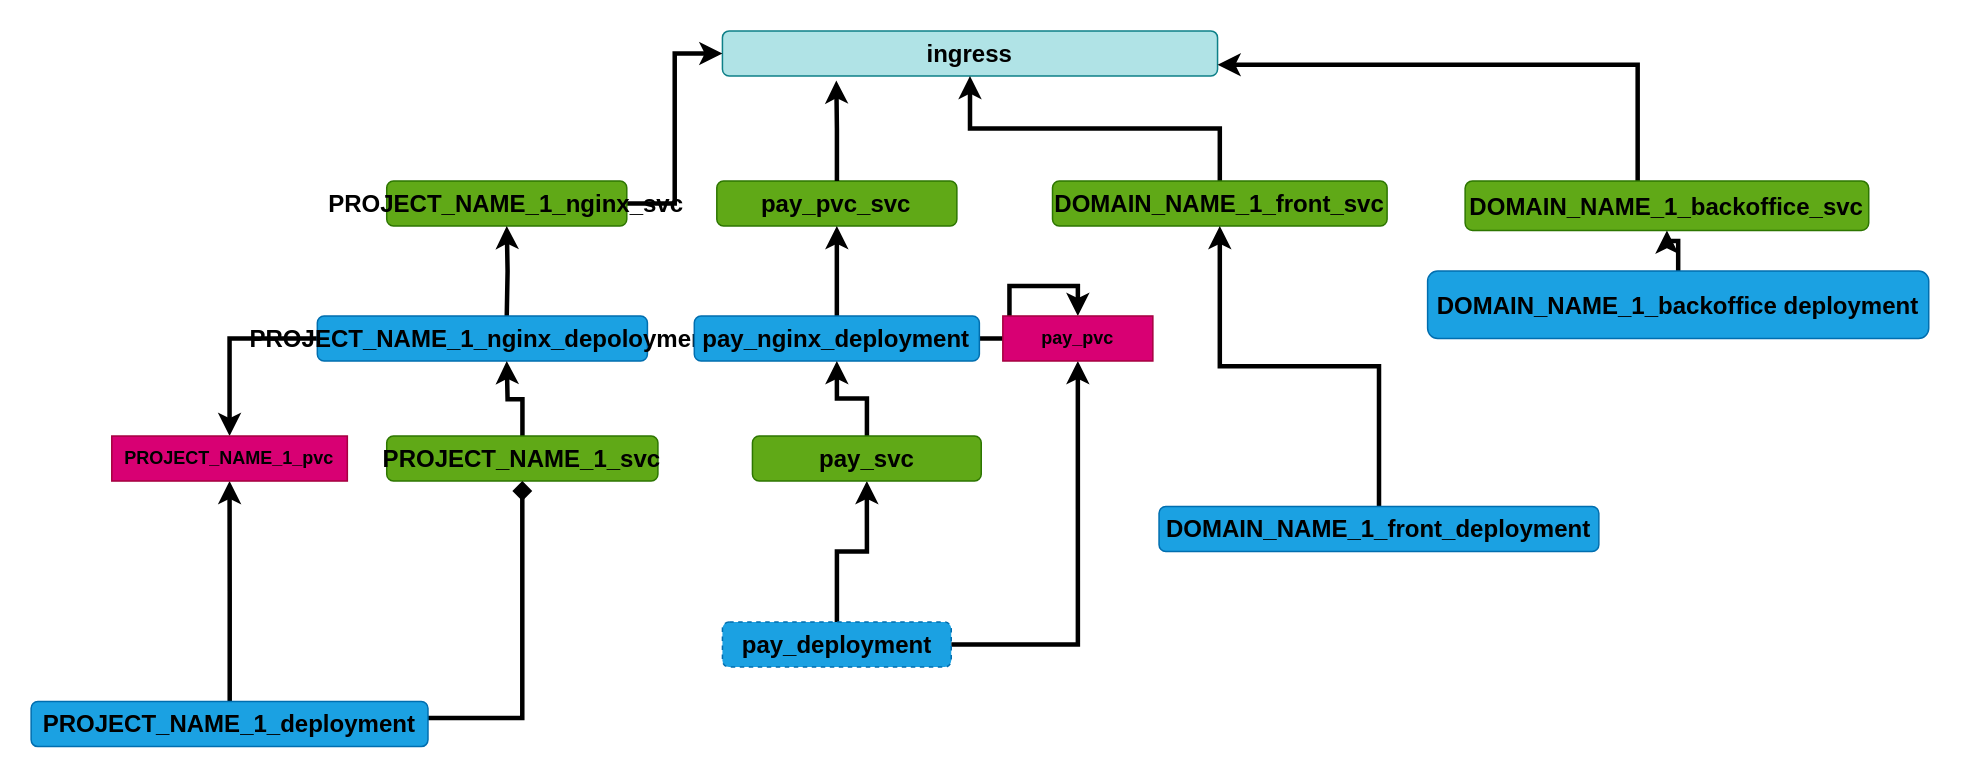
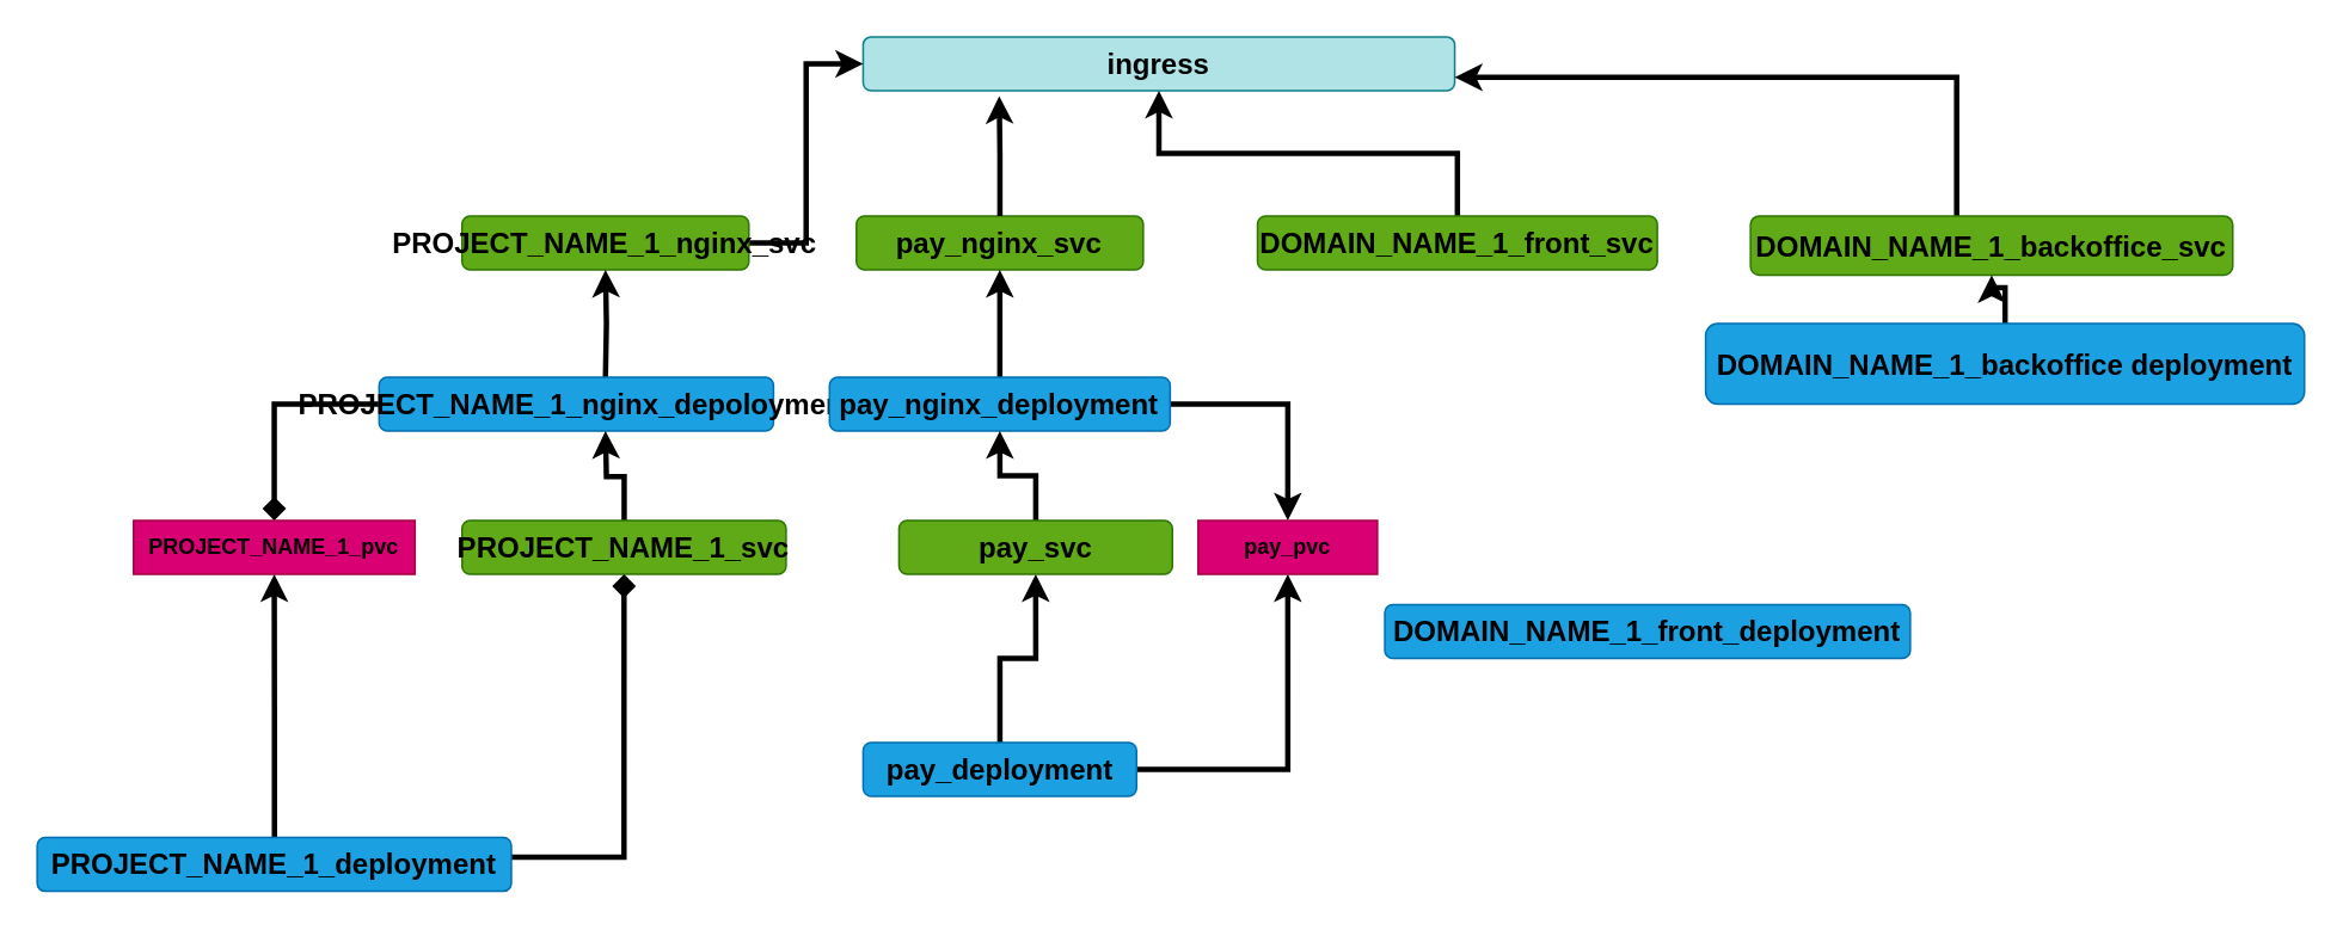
  <mxCell id="0" />
  <mxCell id="1" parent="0" />
  <mxCell id="2" value="&lt;font size=&quot;1&quot; color=&quot;#000000&quot;&gt;&lt;b style=&quot;font-size: 16px;&quot;&gt;ingress&lt;/b&gt;&lt;/font&gt;" style="rounded=1;whiteSpace=wrap;html=1;fillColor=#b0e3e6;strokeColor=#0e8088;" parent="1" vertex="1"><mxGeometry x="481" y="20" width="330" height="30" as="geometry" /></mxCell>
  <mxCell id="3" style="edgeStyle=orthogonalEdgeStyle;rounded=0;orthogonalLoop=1;jettySize=auto;html=1;entryX=0;entryY=0.5;entryDx=0;entryDy=0;strokeColor=#000000;strokeWidth=3;" parent="1" source="4" target="2" edge="1"><mxGeometry relative="1" as="geometry" /></mxCell>
  <mxCell id="4" value="&lt;font size=&quot;1&quot; color=&quot;#000000&quot;&gt;&lt;b style=&quot;font-size: 16px;&quot;&gt;PROJECT_NAME_1_nginx_svc&lt;/b&gt;&lt;/font&gt;" style="rounded=1;whiteSpace=wrap;html=1;fillColor=#60a917;strokeColor=#2D7600;fontColor=#ffffff;" parent="1" vertex="1"><mxGeometry x="257.25" y="120" width="160" height="30" as="geometry" /></mxCell>
  <mxCell id="5" style="edgeStyle=orthogonalEdgeStyle;rounded=0;orthogonalLoop=1;jettySize=auto;html=1;entryX=0.5;entryY=1;entryDx=0;entryDy=0;strokeColor=#000000;strokeWidth=3;" parent="1" target="4" edge="1"><mxGeometry relative="1" as="geometry"><mxPoint x="337.25" y="210" as="sourcePoint" /></mxGeometry></mxCell>
- <mxCell id="6" style="edgeStyle=orthogonalEdgeStyle;rounded=0;orthogonalLoop=1;jettySize=auto;html=1;exitX=0;exitY=0.5;exitDx=0;exitDy=0;entryX=0.5;entryY=0;entryDx=0;entryDy=0;strokeColor=#000000;strokeWidth=3;" parent="1" source="7" target="31" edge="1"><mxGeometry relative="1" as="geometry" /></mxCell>
+ <mxCell id="6" style="edgeStyle=orthogonalEdgeStyle;rounded=0;orthogonalLoop=1;jettySize=auto;html=1;exitX=0;exitY=0.5;exitDx=0;exitDy=0;entryX=0.5;entryY=0;entryDx=0;entryDy=0;strokeColor=#000000;strokeWidth=3;endArrow=diamond;" parent="1" source="7" target="31" edge="1"><mxGeometry relative="1" as="geometry" /></mxCell>
  <mxCell id="7" value="&lt;font size=&quot;1&quot; color=&quot;#000000&quot;&gt;&lt;b style=&quot;font-size: 16px;&quot;&gt;PROJECT_NAME_1_nginx_depoloyment&lt;/b&gt;&lt;/font&gt;" style="rounded=1;whiteSpace=wrap;html=1;fillColor=#1ba1e2;strokeColor=#006EAF;fontColor=#ffffff;" parent="1" vertex="1"><mxGeometry x="211" y="210" width="220" height="30" as="geometry" /></mxCell>
  <mxCell id="8" style="edgeStyle=orthogonalEdgeStyle;rounded=0;orthogonalLoop=1;jettySize=auto;html=1;entryX=0.5;entryY=1;entryDx=0;entryDy=0;strokeColor=#000000;strokeWidth=3;" parent="1" source="9" edge="1"><mxGeometry relative="1" as="geometry"><mxPoint x="337.25" y="240" as="targetPoint" /></mxGeometry></mxCell>
  <mxCell id="9" value="&lt;font size=&quot;1&quot; color=&quot;#000000&quot;&gt;&lt;b style=&quot;font-size: 16px;&quot;&gt;PROJECT_NAME_1_svc&lt;/b&gt;&lt;/font&gt;" style="rounded=1;whiteSpace=wrap;html=1;fillColor=#60a917;strokeColor=#2D7600;fontColor=#ffffff;" parent="1" vertex="1"><mxGeometry x="257.25" y="290" width="180.75" height="30" as="geometry" /></mxCell>
  <mxCell id="10" style="edgeStyle=orthogonalEdgeStyle;rounded=0;orthogonalLoop=1;jettySize=auto;html=1;entryX=0.5;entryY=1;entryDx=0;entryDy=0;strokeColor=#000000;strokeWidth=3;endArrow=diamond;" parent="1" source="12" target="9" edge="1"><mxGeometry relative="1" as="geometry"><Array as="points"><mxPoint x="348" y="478" /></Array></mxGeometry></mxCell>
  <mxCell id="11" style="edgeStyle=orthogonalEdgeStyle;rounded=0;orthogonalLoop=1;jettySize=auto;html=1;entryX=0.5;entryY=1;entryDx=0;entryDy=0;strokeColor=#000000;strokeWidth=3;" parent="1" source="12" target="31" edge="1"><mxGeometry relative="1" as="geometry" /></mxCell>
  <mxCell id="12" value="&lt;font size=&quot;1&quot; color=&quot;#000000&quot;&gt;&lt;b style=&quot;font-size: 16px;&quot;&gt;PROJECT_NAME_1_deployment&lt;/b&gt;&lt;/font&gt;" style="rounded=1;whiteSpace=wrap;html=1;fillColor=#1ba1e2;strokeColor=#006EAF;fontColor=#ffffff;" parent="1" vertex="1"><mxGeometry x="20.25" y="467" width="264.5" height="30" as="geometry" /></mxCell>
- <mxCell id="13" value="&lt;font size=&quot;1&quot; color=&quot;#000000&quot;&gt;&lt;b style=&quot;font-size: 16px;&quot;&gt;pay_pvc_svc&lt;/b&gt;&lt;/font&gt;" style="rounded=1;whiteSpace=wrap;html=1;fillColor=#60a917;strokeColor=#2D7600;fontColor=#ffffff;" parent="1" vertex="1"><mxGeometry x="477.25" y="120" width="160" height="30" as="geometry" /></mxCell>
+ <mxCell id="13" value="&lt;font size=&quot;1&quot; color=&quot;#000000&quot;&gt;&lt;b style=&quot;font-size: 16px;&quot;&gt;pay_nginx_svc&lt;/b&gt;&lt;/font&gt;" style="rounded=1;whiteSpace=wrap;html=1;fillColor=#60a917;strokeColor=#2D7600;fontColor=#ffffff;" parent="1" vertex="1"><mxGeometry x="477.25" y="120" width="160" height="30" as="geometry" /></mxCell>
  <mxCell id="14" style="edgeStyle=orthogonalEdgeStyle;rounded=0;orthogonalLoop=1;jettySize=auto;html=1;entryX=0.5;entryY=1;entryDx=0;entryDy=0;strokeColor=#000000;strokeWidth=3;" parent="1" source="15" target="2" edge="1"><mxGeometry relative="1" as="geometry" /></mxCell>
  <mxCell id="15" value="&lt;font size=&quot;1&quot; color=&quot;#000000&quot;&gt;&lt;b style=&quot;font-size: 16px;&quot;&gt;DOMAIN_NAME_1_front_svc&lt;/b&gt;&lt;/font&gt;" style="rounded=1;whiteSpace=wrap;html=1;fillColor=#60a917;strokeColor=#2D7600;fontColor=#ffffff;" parent="1" vertex="1"><mxGeometry x="701" y="120" width="223" height="30" as="geometry" /></mxCell>
  <mxCell id="16" style="edgeStyle=orthogonalEdgeStyle;rounded=0;orthogonalLoop=1;jettySize=auto;html=1;entryX=1;entryY=0.75;entryDx=0;entryDy=0;strokeColor=#000000;strokeWidth=3;" parent="1" source="17" target="2" edge="1"><mxGeometry relative="1" as="geometry"><Array as="points"><mxPoint x="1091" y="43" /></Array></mxGeometry></mxCell>
  <mxCell id="17" value="&lt;font size=&quot;1&quot; color=&quot;#000000&quot;&gt;&lt;b style=&quot;font-size: 16px;&quot;&gt;DOMAIN_NAME_1_backoffice_svc&lt;/b&gt;&lt;/font&gt;" style="rounded=1;whiteSpace=wrap;html=1;fillColor=#60a917;strokeColor=#2D7600;fontColor=#ffffff;" parent="1" vertex="1"><mxGeometry x="976" y="120" width="269" height="33" as="geometry" /></mxCell>
  <mxCell id="18" value="" style="edgeStyle=orthogonalEdgeStyle;rounded=0;orthogonalLoop=1;jettySize=auto;html=1;strokeColor=#000000;strokeWidth=3;" parent="1" source="20" target="13" edge="1"><mxGeometry relative="1" as="geometry" /></mxCell>
  <mxCell id="19" style="edgeStyle=orthogonalEdgeStyle;rounded=0;orthogonalLoop=1;jettySize=auto;html=1;entryX=0.5;entryY=0;entryDx=0;entryDy=0;strokeColor=#000000;strokeWidth=3;" parent="1" source="20" target="32" edge="1"><mxGeometry relative="1" as="geometry" /></mxCell>
  <mxCell id="20" value="&lt;font size=&quot;1&quot; color=&quot;#000000&quot;&gt;&lt;b style=&quot;font-size: 16px;&quot;&gt;pay_nginx_deployment&lt;/b&gt;&lt;/font&gt;" style="rounded=1;whiteSpace=wrap;html=1;fillColor=#1ba1e2;strokeColor=#006EAF;fontColor=#ffffff;" parent="1" vertex="1"><mxGeometry x="462.25" y="210" width="190" height="30" as="geometry" /></mxCell>
  <mxCell id="21" style="edgeStyle=orthogonalEdgeStyle;rounded=0;orthogonalLoop=1;jettySize=auto;html=1;entryX=0.5;entryY=1;entryDx=0;entryDy=0;strokeColor=#000000;strokeWidth=3;" parent="1" source="23" target="27" edge="1"><mxGeometry relative="1" as="geometry" /></mxCell>
  <mxCell id="22" style="edgeStyle=orthogonalEdgeStyle;rounded=0;orthogonalLoop=1;jettySize=auto;html=1;entryX=0.5;entryY=1;entryDx=0;entryDy=0;strokeColor=#000000;strokeWidth=3;" parent="1" source="23" target="32" edge="1"><mxGeometry relative="1" as="geometry"><mxPoint x="671" y="385" as="targetPoint" /></mxGeometry></mxCell>
- <mxCell id="23" value="&lt;font size=&quot;1&quot; color=&quot;#000000&quot;&gt;&lt;b style=&quot;font-size: 16px;&quot;&gt;pay&lt;/b&gt;&lt;/font&gt;&lt;b style=&quot;color: rgb(0, 0, 0); background-color: initial; font-size: 16px;&quot;&gt;_deployment&lt;/b&gt;" style="rounded=1;whiteSpace=wrap;html=1;fillColor=#1ba1e2;strokeColor=#006EAF;fontColor=#ffffff;dashed=1;" parent="1" vertex="1"><mxGeometry x="481" y="414" width="152.5" height="30" as="geometry" /></mxCell>
- <mxCell id="24" style="edgeStyle=orthogonalEdgeStyle;rounded=0;orthogonalLoop=1;jettySize=auto;html=1;entryX=0.5;entryY=1;entryDx=0;entryDy=0;strokeColor=#000000;strokeWidth=3;" parent="1" source="25" target="15" edge="1"><mxGeometry relative="1" as="geometry" /></mxCell>
+ <mxCell id="23" value="&lt;font size=&quot;1&quot; color=&quot;#000000&quot;&gt;&lt;b style=&quot;font-size: 16px;&quot;&gt;pay&lt;/b&gt;&lt;/font&gt;&lt;b style=&quot;color: rgb(0, 0, 0); background-color: initial; font-size: 16px;&quot;&gt;_deployment&lt;/b&gt;" style="rounded=1;whiteSpace=wrap;html=1;fillColor=#1ba1e2;strokeColor=#006EAF;fontColor=#ffffff;" parent="1" vertex="1"><mxGeometry x="481" y="414" width="152.5" height="30" as="geometry" /></mxCell>
  <mxCell id="25" value="&lt;font size=&quot;1&quot; color=&quot;#000000&quot;&gt;&lt;b style=&quot;font-size: 16px;&quot;&gt;DOMAIN_NAME_1_front_deployment&lt;/b&gt;&lt;/font&gt;" style="rounded=1;whiteSpace=wrap;html=1;fillColor=#1ba1e2;strokeColor=#006EAF;fontColor=#ffffff;" parent="1" vertex="1"><mxGeometry x="772" y="337" width="293.13" height="30" as="geometry" /></mxCell>
  <mxCell id="26" style="edgeStyle=orthogonalEdgeStyle;rounded=0;orthogonalLoop=1;jettySize=auto;html=1;entryX=0.5;entryY=1;entryDx=0;entryDy=0;strokeColor=#000000;strokeWidth=3;" parent="1" source="27" target="20" edge="1"><mxGeometry relative="1" as="geometry" /></mxCell>
  <mxCell id="27" value="&lt;font size=&quot;1&quot; color=&quot;#000000&quot;&gt;&lt;b style=&quot;font-size: 16px;&quot;&gt;pay_svc&lt;/b&gt;&lt;/font&gt;" style="rounded=1;whiteSpace=wrap;html=1;fillColor=#60a917;strokeColor=#2D7600;fontColor=#ffffff;" parent="1" vertex="1"><mxGeometry x="501" y="290" width="152.5" height="30" as="geometry" /></mxCell>
  <mxCell id="28" style="edgeStyle=orthogonalEdgeStyle;rounded=0;orthogonalLoop=1;jettySize=auto;html=1;entryX=0.23;entryY=1.1;entryDx=0;entryDy=0;entryPerimeter=0;strokeColor=#000000;strokeWidth=3;" parent="1" source="13" target="2" edge="1"><mxGeometry relative="1" as="geometry" /></mxCell>
  <mxCell id="29" style="edgeStyle=orthogonalEdgeStyle;rounded=0;orthogonalLoop=1;jettySize=auto;html=1;entryX=0.5;entryY=1;entryDx=0;entryDy=0;strokeColor=#000000;strokeWidth=3;" parent="1" source="30" target="17" edge="1"><mxGeometry relative="1" as="geometry" /></mxCell>
  <mxCell id="30" value="&lt;font size=&quot;1&quot; color=&quot;#000000&quot;&gt;&lt;b style=&quot;font-size: 16px;&quot;&gt;DOMAIN_NAME_1_backoffice deployment&lt;/b&gt;&lt;/font&gt;" style="rounded=1;whiteSpace=wrap;html=1;fillColor=#1ba1e2;strokeColor=#006EAF;fontColor=#ffffff;" parent="1" vertex="1"><mxGeometry x="951" y="180" width="334" height="45" as="geometry" /></mxCell>
  <mxCell id="31" value="&lt;font color=&quot;#000000&quot;&gt;&lt;b&gt;PROJECT_NAME_1_pvc&lt;/b&gt;&lt;/font&gt;" style="rounded=0;whiteSpace=wrap;html=1;fillColor=#d80073;fontColor=#ffffff;strokeColor=#A50040;" parent="1" vertex="1"><mxGeometry x="74" y="290" width="157" height="30" as="geometry" /></mxCell>
- <mxCell id="32" value="&lt;font color=&quot;#000000&quot;&gt;&lt;b&gt;pay_pvc&lt;/b&gt;&lt;/font&gt;" style="rounded=0;whiteSpace=wrap;html=1;fillColor=#d80073;fontColor=#ffffff;strokeColor=#A50040;" parent="1" vertex="1"><mxGeometry x="667.88" y="210" width="100" height="30" as="geometry" /></mxCell>
+ <mxCell id="32" value="&lt;font color=&quot;#000000&quot;&gt;&lt;b&gt;pay_pvc&lt;/b&gt;&lt;/font&gt;" style="rounded=0;whiteSpace=wrap;html=1;fillColor=#d80073;fontColor=#ffffff;strokeColor=#A50040;" parent="1" vertex="1"><mxGeometry x="667.88" y="290" width="100" height="30" as="geometry" /></mxCell>
